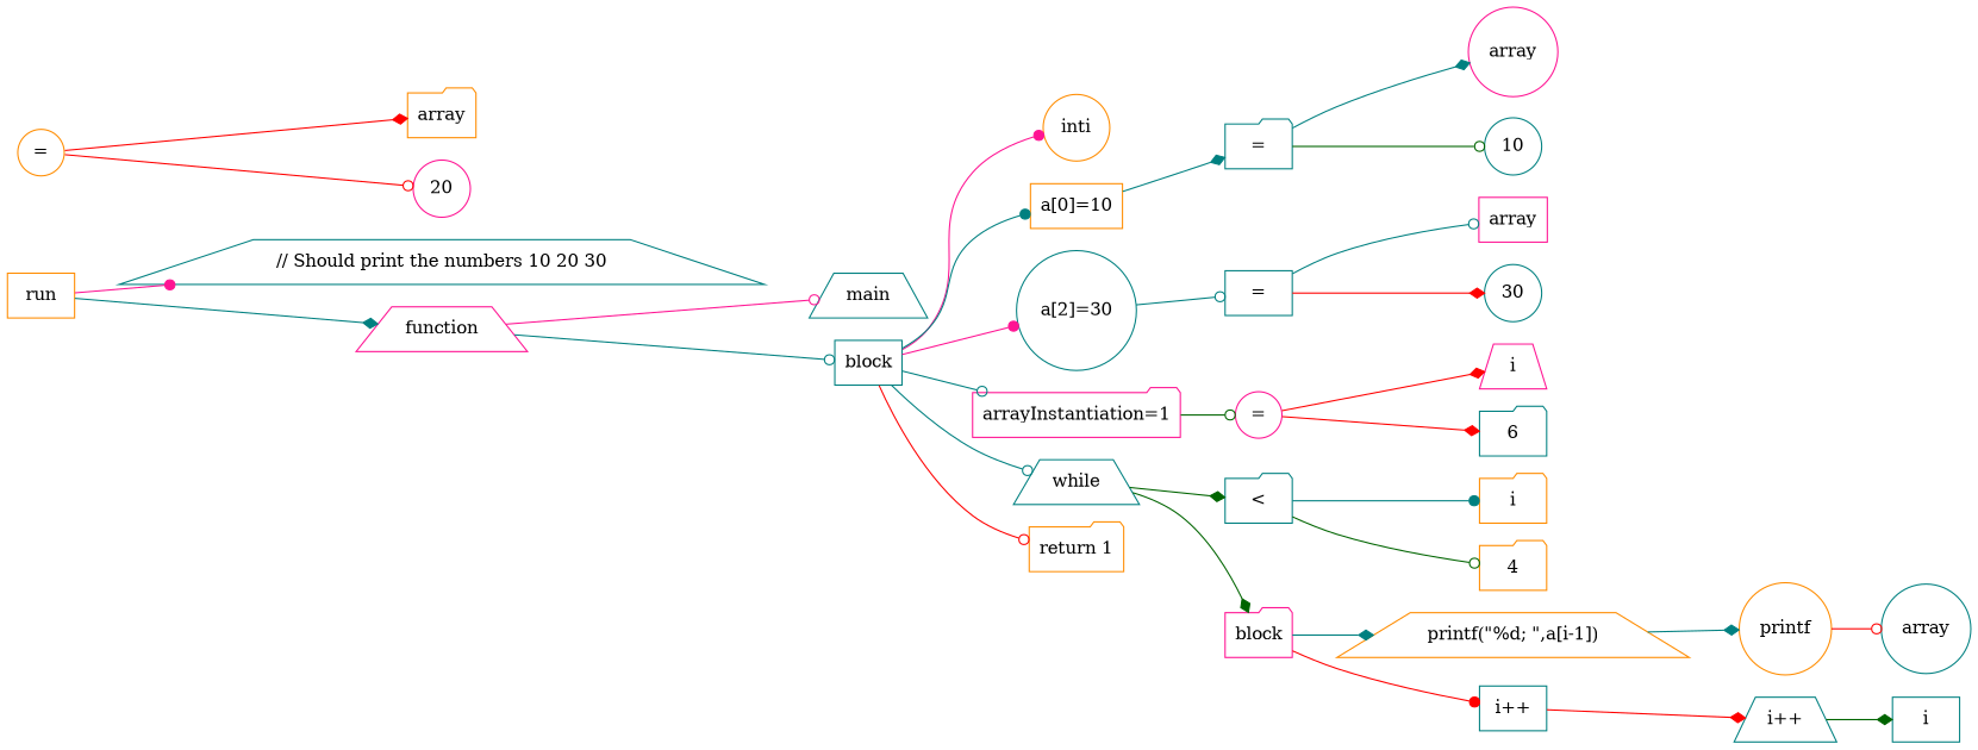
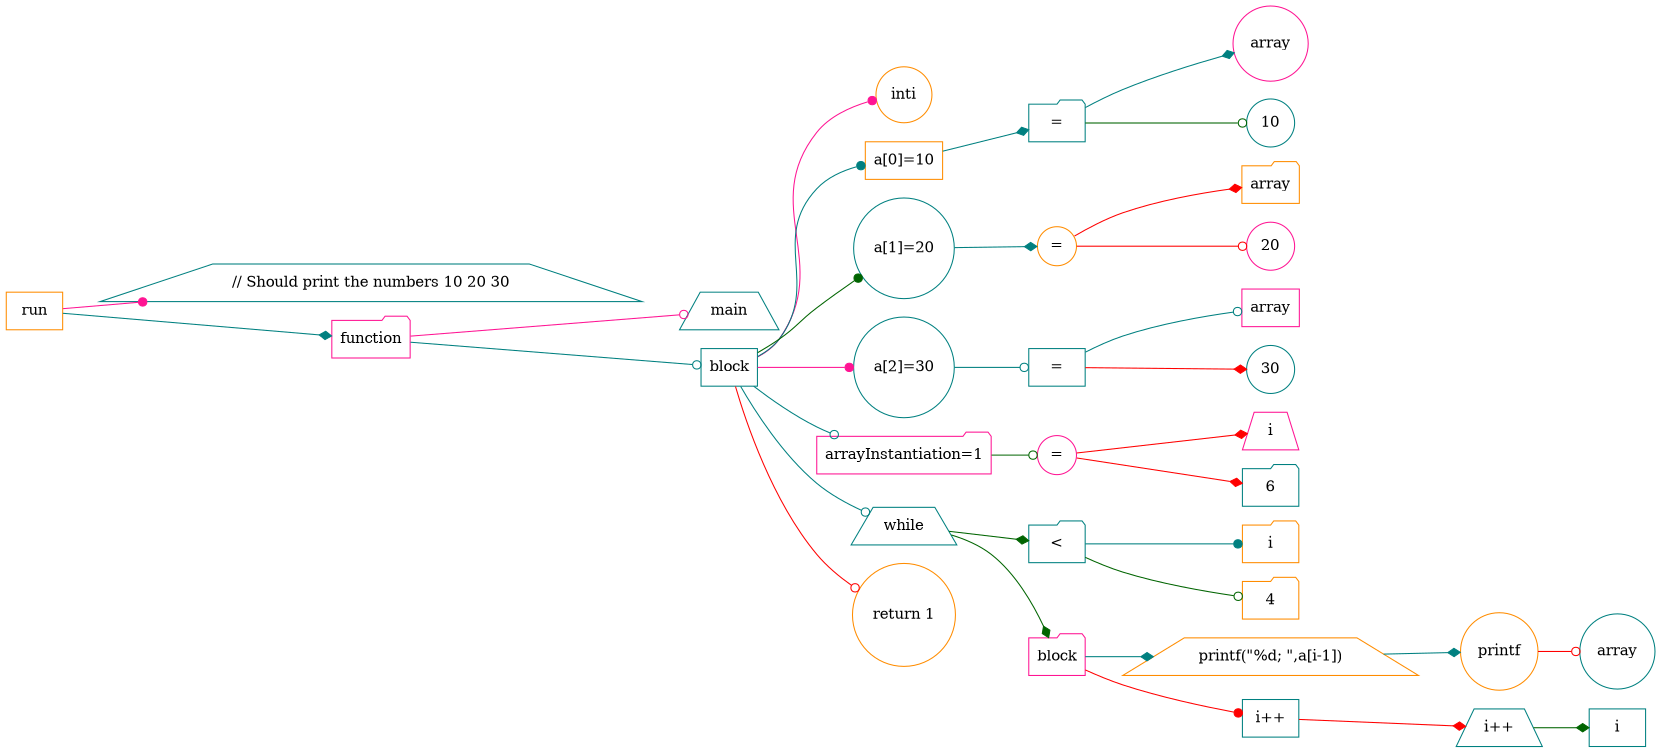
  digraph {
    fontname="DejaVu Serif"
    rankdir=LR
    node [color=teal fontname="DejaVu Serif" shape=circle]
    edge [arrowhead=diamond color=teal fontname="DejaVu Serif"]
    n1 [color=darkorange label=run shape=box]
    n2 [label="// Should print the numbers 10 20 30\n" shape=trapezium]
-   n3 [color=deeppink label=function shape=trapezium]
+   n3 [color=deeppink label=function shape=folder]
    n4 [label=main shape=trapezium]
    n5 [label=block shape=box]
    n6 [color=darkorange label=inti]
    n7 [color=darkorange label="a[0]=10" shape=box]
+   n8 [label="a[1]=20"]
    n9 [label="a[2]=30"]
    n10 [color=deeppink label="arrayInstantiation=1" shape=folder]
    n11 [label=while shape=trapezium]
-   n12 [color=darkorange label="return 1" shape=folder]
+   n12 [color=darkorange label="return 1"]
    n13 [label="=" shape=folder]
    n14 [color=darkorange label="="]
    n15 [label="=" shape=box]
    n16 [color=deeppink label="="]
    n17 [label="<" shape=folder]
    n18 [color=deeppink label=block shape=folder]
    n19 [color=deeppink label=array]
    n20 [label=10]
    n21 [color=darkorange label=array shape=folder]
    n22 [color=deeppink label=20]
    n23 [color=deeppink label=array shape=box]
    n24 [label=30]
    n25 [color=deeppink label=i shape=trapezium]
    n26 [label=6 shape=folder]
    n27 [color=darkorange label=i shape=folder]
    n28 [color=darkorange label=4 shape=folder]
    n29 [color=darkorange label="printf(\"%d; \",a[i-1])" shape=trapezium]
    n30 [label="i++" shape=box]
    n31 [color=darkorange label=printf]
    n32 [label="i++" shape=trapezium]
    n33 [label=array]
    n34 [label=i shape=box]
    n1 -> n2 [arrowhead=dot color=deeppink]
    n1 -> n3
    n3 -> n4 [arrowhead=odot color=deeppink]
    n3 -> n5 [arrowhead=odot]
    n5 -> n6 [arrowhead=dot color=deeppink]
    n5 -> n7 [arrowhead=dot]
+   n5 -> n8 [arrowhead=dot color=darkgreen]
    n5 -> n9 [arrowhead=dot color=deeppink]
    n5 -> n10 [arrowhead=odot]
    n5 -> n11 [arrowhead=odot]
    n5 -> n12 [arrowhead=odot color=red]
    n7 -> n13
+   n8 -> n14
    n9 -> n15 [arrowhead=odot]
    n10 -> n16 [arrowhead=odot color=darkgreen]
    n11 -> n17 [color=darkgreen]
    n11 -> n18 [color=darkgreen]
    n13 -> n19
    n13 -> n20 [arrowhead=odot color=darkgreen]
    n14 -> n21 [color=red]
    n14 -> n22 [arrowhead=odot color=red]
    n15 -> n23 [arrowhead=odot]
    n15 -> n24 [color=red]
    n16 -> n25 [color=red]
    n16 -> n26 [color=red]
    n17 -> n27 [arrowhead=dot]
    n17 -> n28 [arrowhead=odot color=darkgreen]
    n18 -> n29
    n18 -> n30 [arrowhead=dot color=red]
    n29 -> n31
    n30 -> n32 [color=red]
    n31 -> n33 [arrowhead=odot color=red]
    n32 -> n34 [color=darkgreen]
  }
